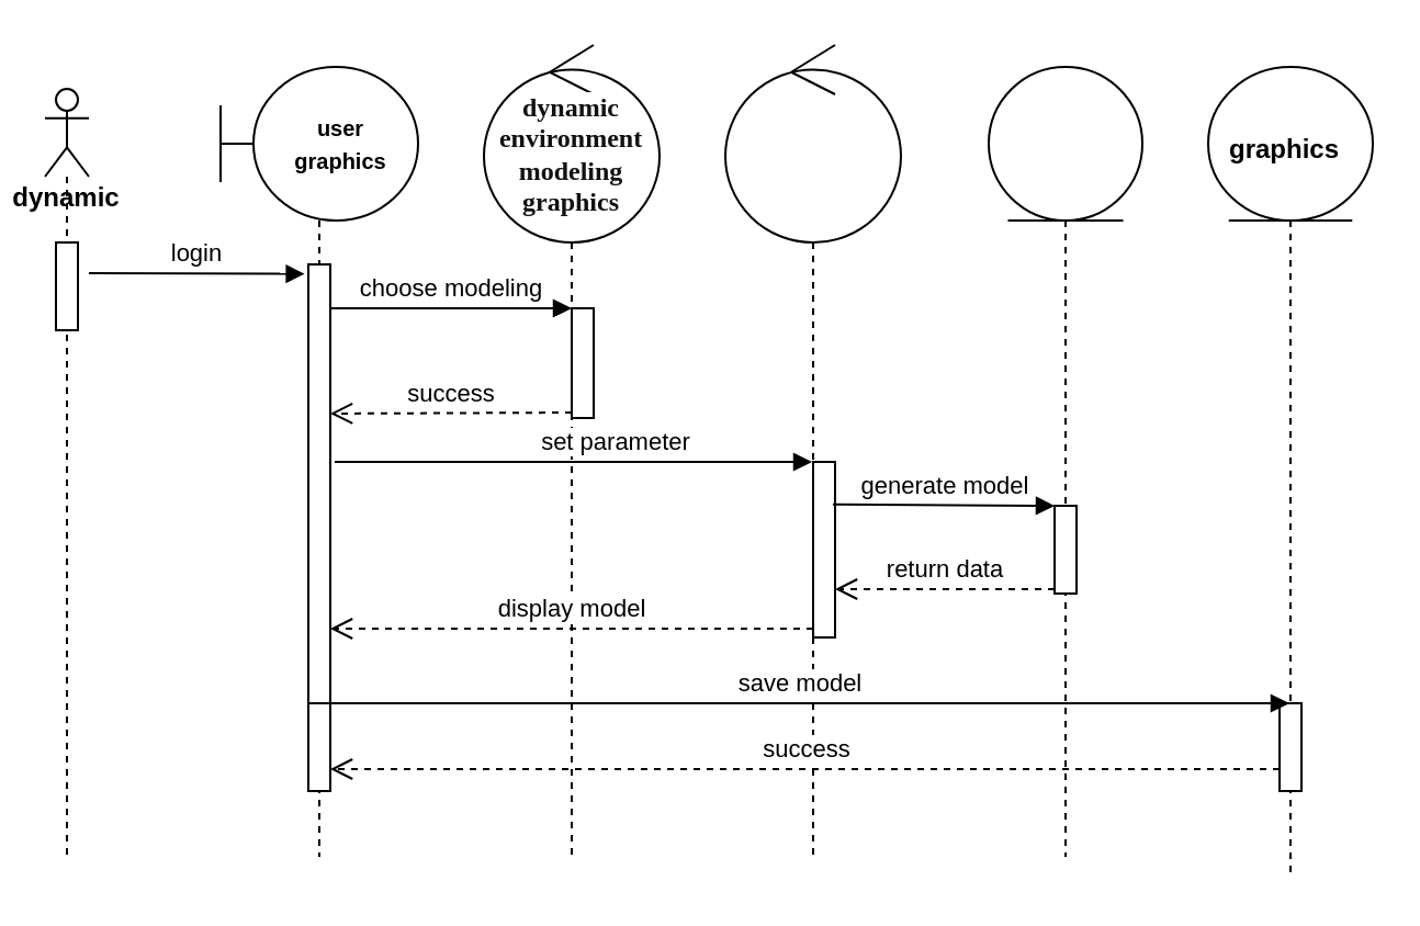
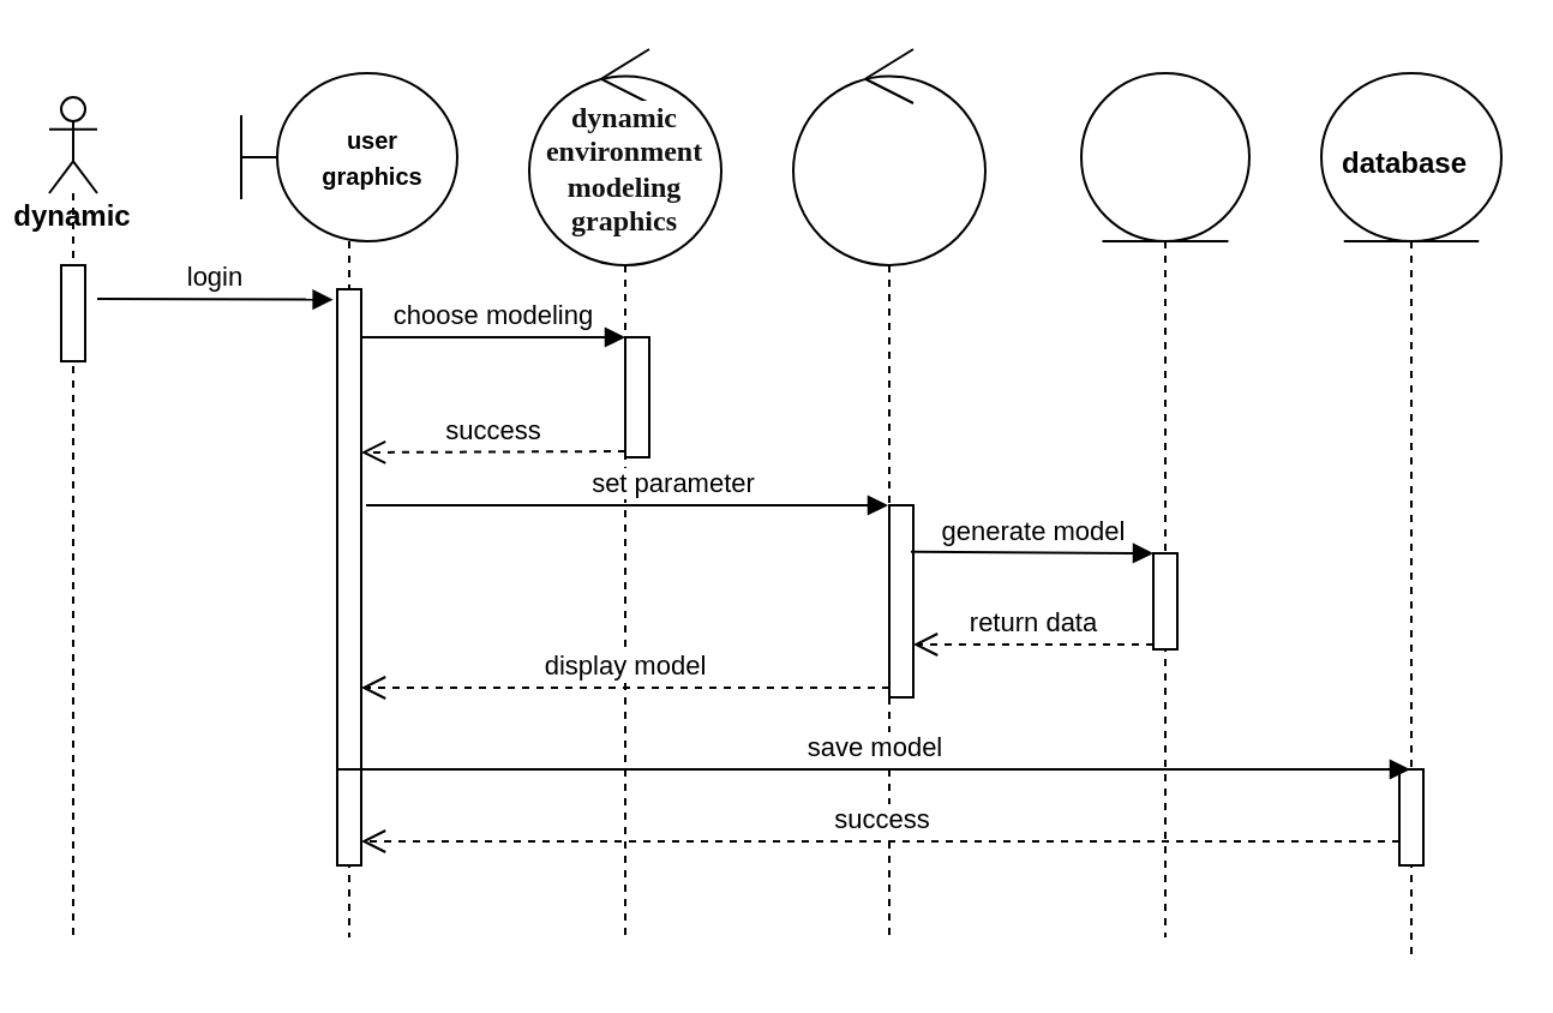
  <mxCell id="0" />
  <mxCell id="1" parent="0" />
  <mxCell id="2" value="" style="shape=umlLifeline;participant=umlBoundary;perimeter=lifelinePerimeter;whiteSpace=wrap;html=1;container=1;collapsible=0;recursiveResize=0;verticalAlign=top;spacingTop=36;outlineConnect=0;size=70;" vertex="1" parent="1"><mxGeometry x="100" y="30" width="90" height="360" as="geometry" /></mxCell>
  <mxCell id="3" value="&lt;b&gt;&lt;font style=&quot;font-size: 10px&quot;&gt;user graphics&lt;/font&gt;&lt;/b&gt;" style="text;html=1;strokeColor=none;fillColor=none;align=center;verticalAlign=middle;whiteSpace=wrap;rounded=0;" vertex="1" parent="2"><mxGeometry x="30" y="20" width="50" height="30" as="geometry" /></mxCell>
  <mxCell id="4" value="" style="html=1;points=[];perimeter=orthogonalPerimeter;" vertex="1" parent="2"><mxGeometry x="40" y="90" width="10" height="240" as="geometry" /></mxCell>
  <mxCell id="5" value="&lt;b&gt;dynamic&lt;/b&gt;" style="shape=umlLifeline;participant=umlActor;perimeter=lifelinePerimeter;whiteSpace=wrap;html=1;container=1;collapsible=0;recursiveResize=0;verticalAlign=top;spacingTop=36;outlineConnect=0;size=40;" vertex="1" parent="1"><mxGeometry x="20" y="40" width="20" height="350" as="geometry" /></mxCell>
  <mxCell id="6" value="" style="html=1;points=[];perimeter=orthogonalPerimeter;" vertex="1" parent="5"><mxGeometry x="5" y="70" width="10" height="40" as="geometry" /></mxCell>
  <mxCell id="7" value="" style="shape=umlLifeline;participant=umlEntity;perimeter=lifelinePerimeter;whiteSpace=wrap;html=1;container=1;collapsible=0;recursiveResize=0;verticalAlign=top;spacingTop=36;outlineConnect=0;size=70;" vertex="1" parent="1"><mxGeometry x="450" y="30" width="70" height="360" as="geometry" /></mxCell>
  <mxCell id="8" value="" style="html=1;points=[];perimeter=orthogonalPerimeter;" vertex="1" parent="7"><mxGeometry x="30" y="200" width="10" height="40" as="geometry" /></mxCell>
  <mxCell id="9" value="" style="shape=umlLifeline;participant=umlControl;perimeter=lifelinePerimeter;whiteSpace=wrap;html=1;container=1;collapsible=0;recursiveResize=0;verticalAlign=top;spacingTop=36;outlineConnect=0;size=90;" vertex="1" parent="1"><mxGeometry x="330" y="20" width="80" height="370" as="geometry" /></mxCell>
  <mxCell id="10" value="" style="html=1;points=[];perimeter=orthogonalPerimeter;" vertex="1" parent="9"><mxGeometry x="40" y="190" width="10" height="80" as="geometry" /></mxCell>
  <mxCell id="11" value="" style="shape=umlLifeline;participant=umlControl;perimeter=lifelinePerimeter;whiteSpace=wrap;html=1;container=1;collapsible=0;recursiveResize=0;verticalAlign=top;spacingTop=36;outlineConnect=0;size=90;" vertex="1" parent="1"><mxGeometry x="220" y="20" width="80" height="370" as="geometry" /></mxCell>
  <mxCell id="12" value="&lt;p class=&quot;MsoNormal&quot;&gt;&lt;b&gt;&lt;span style=&quot;font-family: &amp;#34;times new roman&amp;#34; ; color: rgb(17 , 17 , 17) ; letter-spacing: 0pt ; background: rgb(255 , 255 , 255)&quot;&gt;&lt;font style=&quot;font-size: 12px&quot;&gt;dynamic environment modeling graphics&lt;/font&gt;&lt;/span&gt;&lt;/b&gt;&lt;/p&gt;" style="text;html=1;strokeColor=none;fillColor=none;align=center;verticalAlign=middle;whiteSpace=wrap;rounded=0;" vertex="1" parent="11"><mxGeometry x="20" y="40" width="40" height="20" as="geometry" /></mxCell>
  <mxCell id="13" value="" style="html=1;points=[];perimeter=orthogonalPerimeter;" vertex="1" parent="11"><mxGeometry x="40" y="120" width="10" height="50" as="geometry" /></mxCell>
  <mxCell id="14" value="success" style="html=1;verticalAlign=bottom;endArrow=open;dashed=1;endSize=8;exitX=0;exitY=0.95;" edge="1" source="13" parent="11"><mxGeometry relative="1" as="geometry"><mxPoint x="-70" y="168" as="targetPoint" /><Array as="points"><mxPoint x="-70" y="168" /></Array></mxGeometry></mxCell>
  <mxCell id="15" value="login" style="html=1;verticalAlign=bottom;endArrow=block;entryX=-0.169;entryY=0.018;entryDx=0;entryDy=0;entryPerimeter=0;" edge="1" parent="1" target="4"><mxGeometry width="80" relative="1" as="geometry"><mxPoint x="40" y="124" as="sourcePoint" /><mxPoint x="110" y="120" as="targetPoint" /><Array as="points" /></mxGeometry></mxCell>
  <mxCell id="16" value="choose modeling" style="html=1;verticalAlign=bottom;endArrow=block;entryX=0;entryY=0;" edge="1" target="13" parent="1"><mxGeometry relative="1" as="geometry"><mxPoint x="150" y="140" as="sourcePoint" /><Array as="points"><mxPoint x="160" y="140" /></Array></mxGeometry></mxCell>
  <mxCell id="17" value="set&amp;nbsp;parameter" style="html=1;verticalAlign=bottom;endArrow=block;" edge="1" parent="1" target="9"><mxGeometry x="0.177" width="80" relative="1" as="geometry"><mxPoint x="152" y="210" as="sourcePoint" /><mxPoint x="230" y="220" as="targetPoint" /><Array as="points"><mxPoint x="270" y="210" /></Array><mxPoint as="offset" /></mxGeometry></mxCell>
  <mxCell id="18" value="display model" style="html=1;verticalAlign=bottom;endArrow=open;dashed=1;endSize=8;exitX=0;exitY=0.95;" edge="1" source="10" parent="1"><mxGeometry relative="1" as="geometry"><mxPoint x="150" y="286" as="targetPoint" /><Array as="points" /></mxGeometry></mxCell>
  <mxCell id="19" value="generate model" style="html=1;verticalAlign=bottom;endArrow=block;entryX=0;entryY=0;exitX=0.9;exitY=0.242;exitDx=0;exitDy=0;exitPerimeter=0;" edge="1" target="8" parent="1" source="10"><mxGeometry relative="1" as="geometry"><mxPoint x="410" y="230" as="sourcePoint" /></mxGeometry></mxCell>
  <mxCell id="20" value="return data" style="html=1;verticalAlign=bottom;endArrow=open;dashed=1;endSize=8;exitX=0;exitY=0.95;entryX=1.072;entryY=0.729;entryDx=0;entryDy=0;entryPerimeter=0;" edge="1" source="8" parent="1" target="10"><mxGeometry relative="1" as="geometry"><mxPoint x="410" y="306" as="targetPoint" /><Array as="points"><mxPoint x="380" y="268" /></Array></mxGeometry></mxCell>
  <mxCell id="21" value="" style="shape=umlLifeline;participant=umlEntity;perimeter=lifelinePerimeter;whiteSpace=wrap;html=1;container=1;collapsible=0;recursiveResize=0;verticalAlign=top;spacingTop=36;outlineConnect=0;size=70;" vertex="1" parent="1"><mxGeometry x="550" y="30" width="75" height="370" as="geometry" /></mxCell>
- <mxCell id="22" value="graphics" style="text;align=center;fontStyle=1;verticalAlign=middle;spacingLeft=3;spacingRight=3;strokeColor=none;rotatable=0;points=[[0,0.5],[1,0.5]];portConstraint=eastwest;" vertex="1" parent="21"><mxGeometry x="-5" y="24" width="80" height="26" as="geometry" /></mxCell>
+ <mxCell id="22" value="database" style="text;align=center;fontStyle=1;verticalAlign=middle;spacingLeft=3;spacingRight=3;strokeColor=none;rotatable=0;points=[[0,0.5],[1,0.5]];portConstraint=eastwest;" vertex="1" parent="21"><mxGeometry x="-5" y="24" width="80" height="26" as="geometry" /></mxCell>
  <mxCell id="23" value="" style="html=1;points=[];perimeter=orthogonalPerimeter;" vertex="1" parent="21"><mxGeometry x="32.5" y="290" width="10" height="40" as="geometry" /></mxCell>
  <mxCell id="24" value="success" style="html=1;verticalAlign=bottom;endArrow=open;dashed=1;endSize=8;" edge="1" parent="21"><mxGeometry relative="1" as="geometry"><mxPoint x="32.5" y="320" as="sourcePoint" /><mxPoint x="-400" y="320" as="targetPoint" /></mxGeometry></mxCell>
  <mxCell id="25" value="save model" style="html=1;verticalAlign=bottom;endArrow=block;" edge="1" parent="1" target="21"><mxGeometry width="80" relative="1" as="geometry"><mxPoint x="140" y="320" as="sourcePoint" /><mxPoint x="220" y="320" as="targetPoint" /></mxGeometry></mxCell>
